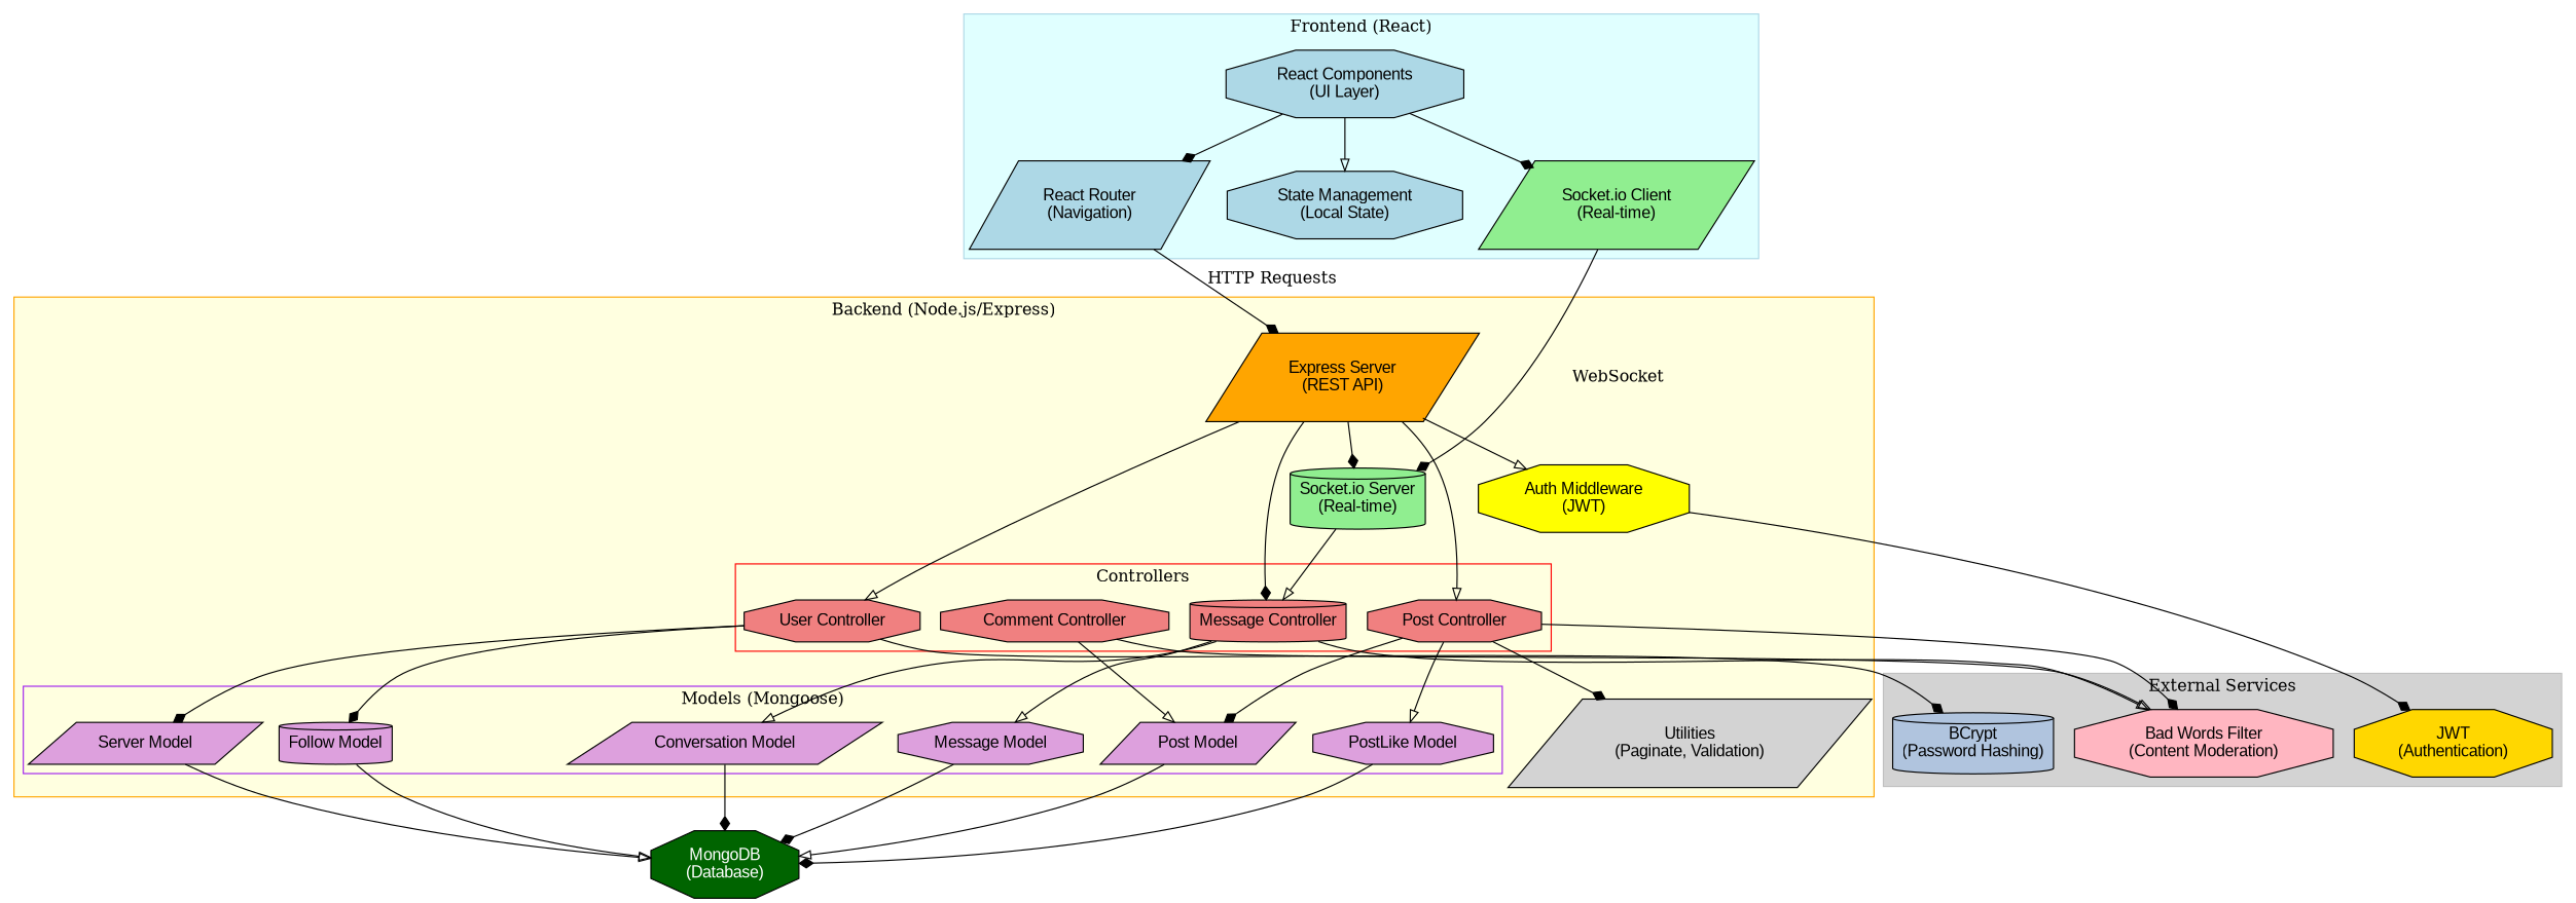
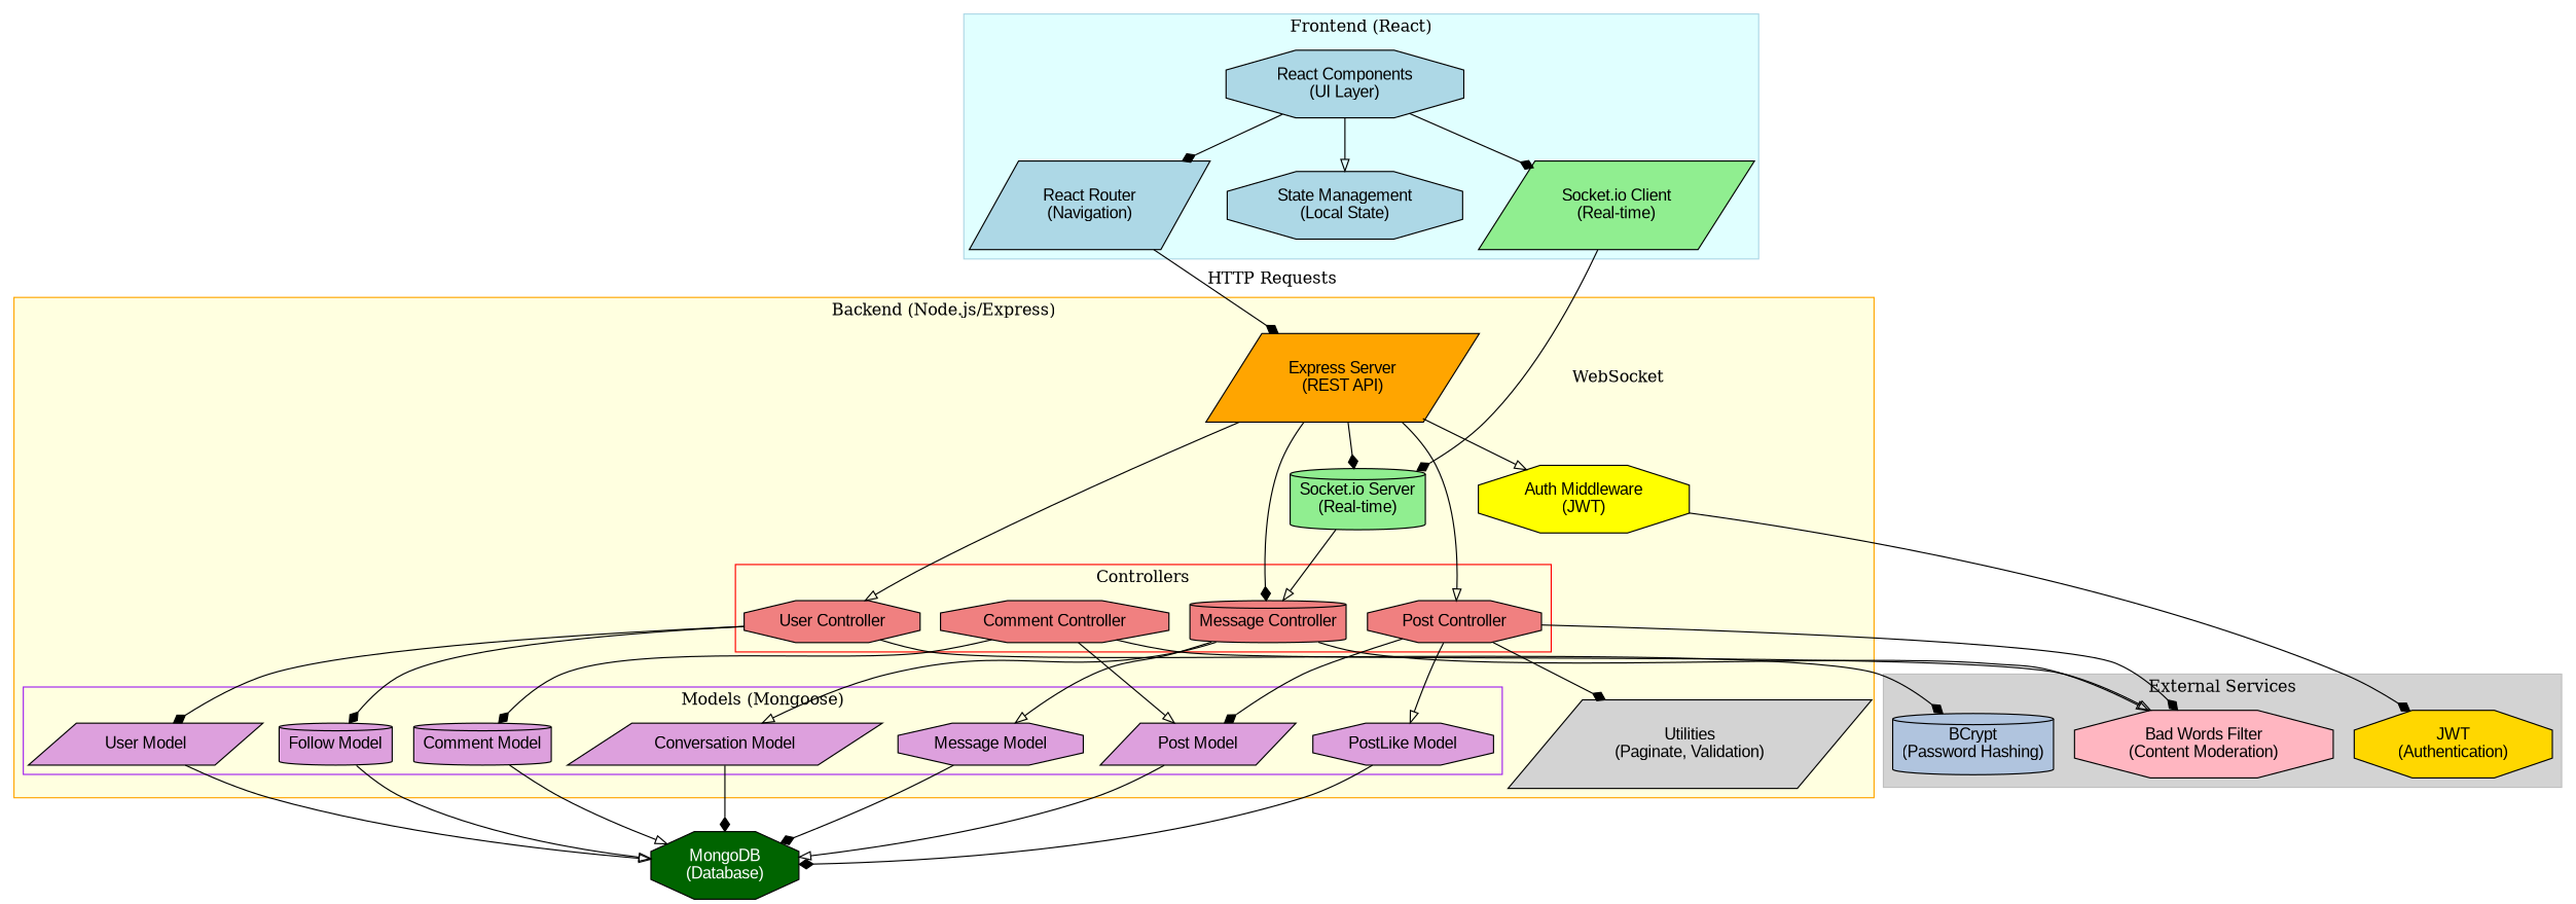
  digraph {
    rankdir=TB
    node [fillcolor=plum fontname=Arial shape=octagon style=filled]
    edge [arrowhead=diamond]
    n1 [fillcolor=lightblue label="React Components\n(UI Layer)"]
    n2 [fillcolor=lightblue label="React Router\n(Navigation)" shape=parallelogram]
    n3 [fillcolor=lightblue label="State Management\n(Local State)"]
    n4 [fillcolor=lightgreen label="Socket.io Client\n(Real-time)" shape=parallelogram]
    n5 [fillcolor=lightcoral label="User Controller"]
    n6 [fillcolor=lightcoral label="Post Controller"]
    n7 [fillcolor=lightcoral label="Comment Controller"]
    n8 [fillcolor=lightcoral label="Message Controller" shape=cylinder]
-   n9 [label="Server Model" shape=parallelogram]
+   n9 [label="User Model" shape=parallelogram]
    n10 [label="Post Model" shape=parallelogram]
+   n11 [label="Comment Model" shape=cylinder]
    n12 [label="Message Model"]
    n13 [label="Follow Model" shape=cylinder]
    n14 [label="PostLike Model"]
    n15 [label="Conversation Model" shape=parallelogram]
    n16 [fillcolor=orange label="Express Server\n(REST API)" shape=parallelogram]
    n17 [fillcolor=lightgreen label="Socket.io Server\n(Real-time)" shape=cylinder]
    n18 [fillcolor=yellow label="Auth Middleware\n(JWT)"]
    n19 [fillcolor=lightgray label="Utilities\n(Paginate, Validation)" shape=parallelogram]
    n20 [fillcolor=gold label="JWT\n(Authentication)"]
    n21 [fillcolor=lightpink label="Bad Words Filter\n(Content Moderation)"]
    n22 [fillcolor=lightsteelblue label="BCrypt\n(Password Hashing)" shape=cylinder]
    n23 [fillcolor=darkgreen fontcolor=white label="MongoDB\n(Database)"]
    subgraph cluster_1 {
      color=lightblue
      fillcolor=lightcyan
      label="Frontend (React)"
      style=filled
      n1
      n2
      n3
      n4
    }
    subgraph cluster_2 {
      color=orange
      fillcolor=lightyellow
      label="Backend (Node.js/Express)"
      style=filled
      n16
      n17
      n18
      n19
      subgraph cluster_3 {
        color=red
        fillcolor=lightyellow
        label=Controllers
        style=filled
        n5
        n6
        n7
        n8
      }
      subgraph cluster_4 {
        color=purple
        fillcolor=lightyellow
        label="Models (Mongoose)"
        style=filled
        n9
        n10
+       n11
        n12
        n13
        n14
        n15
      }
    }
    subgraph cluster_5 {
      color=gray
      fillcolor=lightgray
      label="External Services"
      style=filled
      n20
      n21
      n22
    }
    n1 -> n2
    n1 -> n3 [arrowhead=onormal]
    n1 -> n4
    n2 -> n16 [label="HTTP Requests"]
    n4 -> n17 [label=WebSocket]
    n5 -> n9
    n5 -> n13
    n5 -> n22
    n6 -> n10
    n6 -> n14 [arrowhead=onormal]
    n6 -> n19
    n6 -> n21
    n7 -> n10 [arrowhead=onormal]
+   n7 -> n11
    n7 -> n21 [arrowhead=onormal]
    n8 -> n12 [arrowhead=onormal]
    n8 -> n15 [arrowhead=onormal]
    n8 -> n21 [arrowhead=onormal]
    n9 -> n23 [arrowhead=onormal]
    n10 -> n23 [arrowhead=onormal]
+   n11 -> n23 [arrowhead=onormal]
    n12 -> n23
    n13 -> n23 [arrowhead=onormal]
    n14 -> n23
    n15 -> n23
    n16 -> n5 [arrowhead=onormal]
    n16 -> n6 [arrowhead=onormal]
    n16 -> n8
    n16 -> n17
    n16 -> n18 [arrowhead=onormal]
    n17 -> n8 [arrowhead=onormal]
    n18 -> n20
  }
